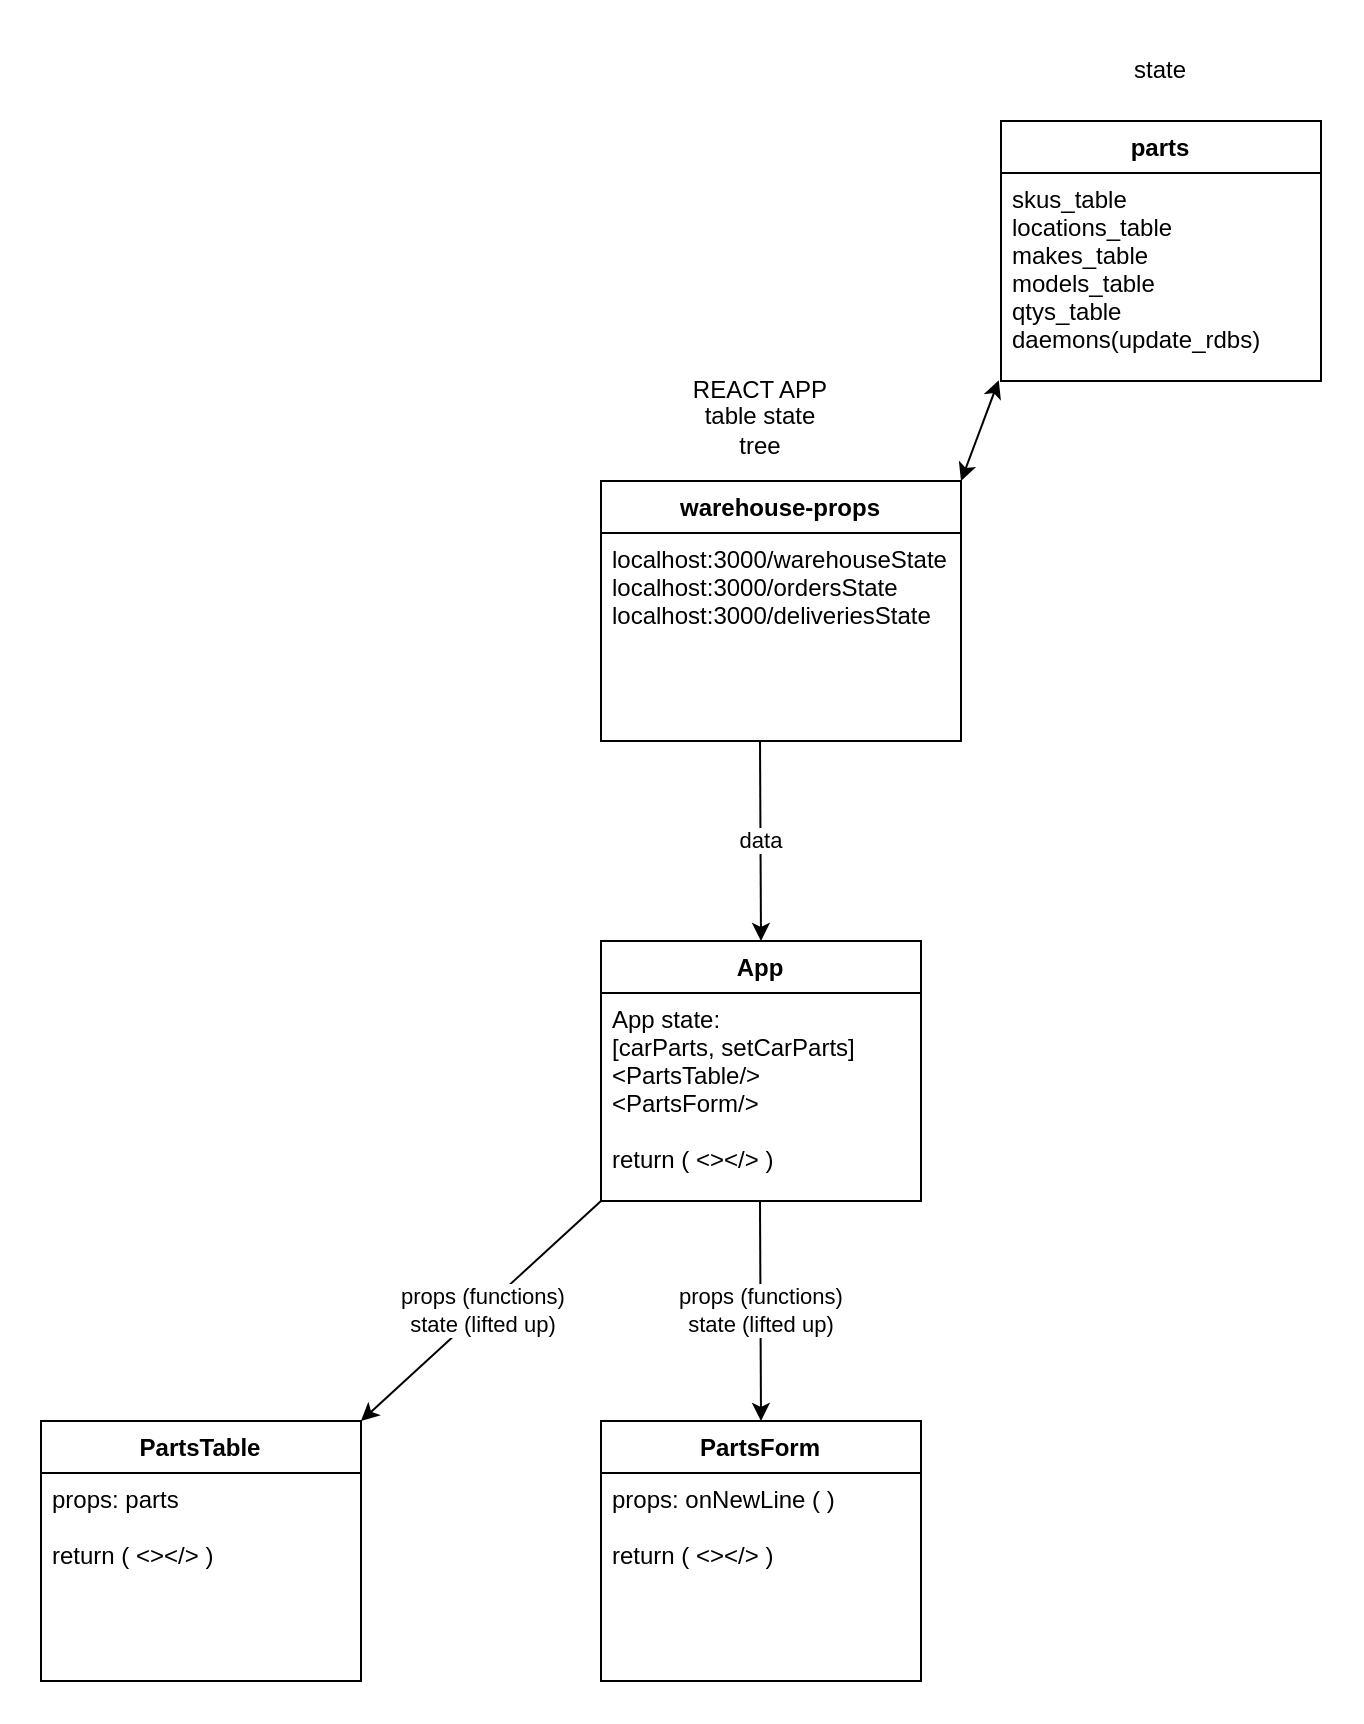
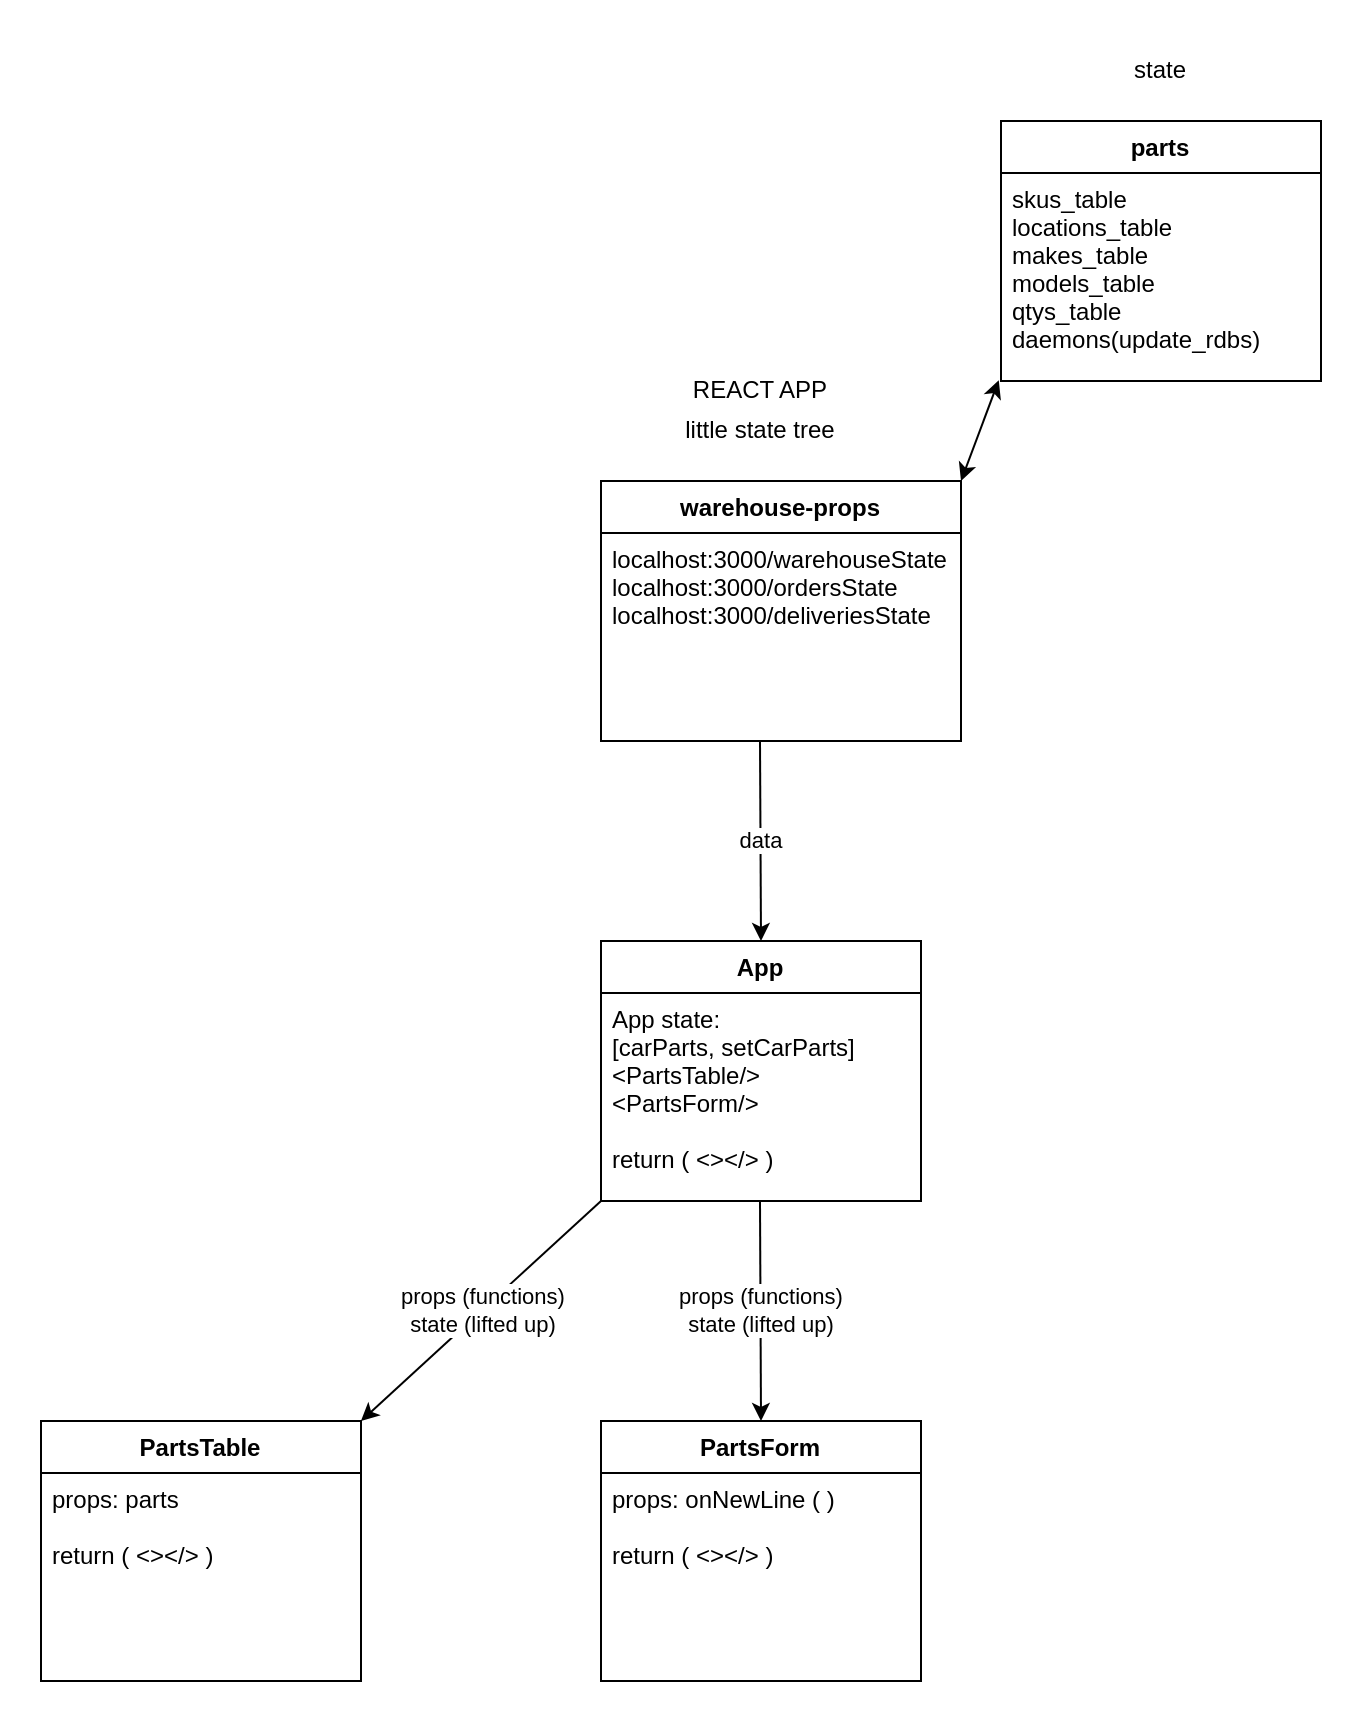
  <mxCell id="0" />
  <mxCell id="1" parent="0" />
  <mxCell id="2" value="App" style="swimlane;fontStyle=1;align=center;verticalAlign=top;childLayout=stackLayout;horizontal=1;startSize=26;horizontalStack=0;resizeParent=1;resizeParentMax=0;resizeLast=0;collapsible=1;marginBottom=0;" parent="1" vertex="1"><mxGeometry x="300" y="470" width="160" height="130" as="geometry" /></mxCell>
  <mxCell id="3" value="App state:&#10;[carParts, setCarParts]&#10;&lt;PartsTable/&gt;&#10;&lt;PartsForm/&gt;&#10;&#10;return ( &lt;&gt;&lt;/&gt; )&#10;" style="text;strokeColor=none;fillColor=none;align=left;verticalAlign=top;spacingLeft=4;spacingRight=4;overflow=hidden;rotatable=0;points=[[0,0.5],[1,0.5]];portConstraint=eastwest;" parent="2" vertex="1"><mxGeometry y="26" width="160" height="104" as="geometry" /></mxCell>
  <mxCell id="4" value="warehouse-props" style="swimlane;fontStyle=1;align=center;verticalAlign=top;childLayout=stackLayout;horizontal=1;startSize=26;horizontalStack=0;resizeParent=1;resizeParentMax=0;resizeLast=0;collapsible=1;marginBottom=0;" parent="1" vertex="1"><mxGeometry x="300" y="240" width="180" height="130" as="geometry" /></mxCell>
  <mxCell id="5" value="localhost:3000/warehouseState&#10;localhost:3000/ordersState&#10;localhost:3000/deliveriesState" style="text;strokeColor=none;fillColor=none;align=left;verticalAlign=top;spacingLeft=4;spacingRight=4;overflow=hidden;rotatable=0;points=[[0,0.5],[1,0.5]];portConstraint=eastwest;" parent="4" vertex="1"><mxGeometry y="26" width="180" height="104" as="geometry" /></mxCell>
  <mxCell id="6" value="" style="endArrow=classic;html=1;entryX=0.5;entryY=0;entryDx=0;entryDy=0;" parent="1" target="2" edge="1"><mxGeometry relative="1" as="geometry"><mxPoint x="379.5" y="370" as="sourcePoint" /><mxPoint x="379.5" y="440" as="targetPoint" /></mxGeometry></mxCell>
  <mxCell id="7" value="data" style="edgeLabel;resizable=0;html=1;align=center;verticalAlign=middle;" parent="6" connectable="0" vertex="1"><mxGeometry relative="1" as="geometry" /></mxCell>
  <mxCell id="8" value="PartsTable" style="swimlane;fontStyle=1;align=center;verticalAlign=top;childLayout=stackLayout;horizontal=1;startSize=26;horizontalStack=0;resizeParent=1;resizeParentMax=0;resizeLast=0;collapsible=1;marginBottom=0;" parent="1" vertex="1"><mxGeometry x="20" y="710" width="160" height="130" as="geometry" /></mxCell>
  <mxCell id="9" value="props: parts&#10;&#10;return ( &lt;&gt;&lt;/&gt; )" style="text;strokeColor=none;fillColor=none;align=left;verticalAlign=top;spacingLeft=4;spacingRight=4;overflow=hidden;rotatable=0;points=[[0,0.5],[1,0.5]];portConstraint=eastwest;" parent="8" vertex="1"><mxGeometry y="26" width="160" height="104" as="geometry" /></mxCell>
  <mxCell id="10" value="PartsForm" style="swimlane;fontStyle=1;align=center;verticalAlign=top;childLayout=stackLayout;horizontal=1;startSize=26;horizontalStack=0;resizeParent=1;resizeParentMax=0;resizeLast=0;collapsible=1;marginBottom=0;" parent="1" vertex="1"><mxGeometry x="300" y="710" width="160" height="130" as="geometry" /></mxCell>
  <mxCell id="11" value="props: onNewLine ( )&#10;&#10;return ( &lt;&gt;&lt;/&gt; )" style="text;strokeColor=none;fillColor=none;align=left;verticalAlign=top;spacingLeft=4;spacingRight=4;overflow=hidden;rotatable=0;points=[[0,0.5],[1,0.5]];portConstraint=eastwest;" parent="10" vertex="1"><mxGeometry y="26" width="160" height="104" as="geometry" /></mxCell>
  <mxCell id="12" value="" style="endArrow=classic;html=1;entryX=1;entryY=0;entryDx=0;entryDy=0;" parent="1" target="8" edge="1"><mxGeometry relative="1" as="geometry"><mxPoint x="300" y="600" as="sourcePoint" /><mxPoint x="300.5" y="700" as="targetPoint" /></mxGeometry></mxCell>
  <mxCell id="13" value="props (functions)&lt;br&gt;state (lifted up)" style="edgeLabel;resizable=0;html=1;align=center;verticalAlign=middle;" parent="12" connectable="0" vertex="1"><mxGeometry relative="1" as="geometry" /></mxCell>
  <mxCell id="14" value="" style="endArrow=classic;html=1;entryX=0.5;entryY=0;entryDx=0;entryDy=0;" parent="1" target="10" edge="1"><mxGeometry relative="1" as="geometry"><mxPoint x="379.5" y="600" as="sourcePoint" /><mxPoint x="380" y="700" as="targetPoint" /></mxGeometry></mxCell>
  <mxCell id="15" value="props (functions)&lt;br style=&quot;border-color: var(--border-color);&quot;&gt;state (lifted up)" style="edgeLabel;resizable=0;html=1;align=center;verticalAlign=middle;" parent="14" connectable="0" vertex="1"><mxGeometry relative="1" as="geometry" /></mxCell>
- <mxCell id="16" value="table state tree" style="text;html=1;strokeColor=none;fillColor=none;align=center;verticalAlign=middle;whiteSpace=wrap;rounded=0;" parent="1" vertex="1"><mxGeometry x="340" y="200" width="80" height="30" as="geometry" /></mxCell>
+ <mxCell id="16" value="little state tree" style="text;html=1;strokeColor=none;fillColor=none;align=center;verticalAlign=middle;whiteSpace=wrap;rounded=0;" parent="1" vertex="1"><mxGeometry x="340" y="200" width="80" height="30" as="geometry" /></mxCell>
  <mxCell id="17" value="parts" style="swimlane;fontStyle=1;align=center;verticalAlign=top;childLayout=stackLayout;horizontal=1;startSize=26;horizontalStack=0;resizeParent=1;resizeParentMax=0;resizeLast=0;collapsible=1;marginBottom=0;" parent="1" vertex="1"><mxGeometry x="500" y="60" width="160" height="130" as="geometry" /></mxCell>
  <mxCell id="18" value="skus_table&#10;locations_table&#10;makes_table&#10;models_table&#10;qtys_table&#10;daemons(update_rdbs)" style="text;strokeColor=none;fillColor=none;align=left;verticalAlign=top;spacingLeft=4;spacingRight=4;overflow=hidden;rotatable=0;points=[[0,0.5],[1,0.5]];portConstraint=eastwest;" parent="17" vertex="1"><mxGeometry y="26" width="160" height="104" as="geometry" /></mxCell>
  <mxCell id="19" value="state" style="text;html=1;strokeColor=none;fillColor=none;align=center;verticalAlign=middle;whiteSpace=wrap;rounded=0;" parent="1" vertex="1"><mxGeometry x="540" y="20" width="80" height="30" as="geometry" /></mxCell>
  <mxCell id="20" value="REACT APP" style="text;html=1;strokeColor=none;fillColor=none;align=center;verticalAlign=middle;whiteSpace=wrap;rounded=0;" parent="1" vertex="1"><mxGeometry x="340" y="180" width="80" height="30" as="geometry" /></mxCell>
  <mxCell id="21" value="" style="endArrow=classic;startArrow=classic;html=1;exitX=1;exitY=0;exitDx=0;exitDy=0;entryX=-0.007;entryY=0.996;entryDx=0;entryDy=0;entryPerimeter=0;" parent="1" source="4" target="18" edge="1"><mxGeometry width="50" height="50" relative="1" as="geometry"><mxPoint x="270" y="158" as="sourcePoint" /><mxPoint x="510" y="150.5" as="targetPoint" /></mxGeometry></mxCell>
